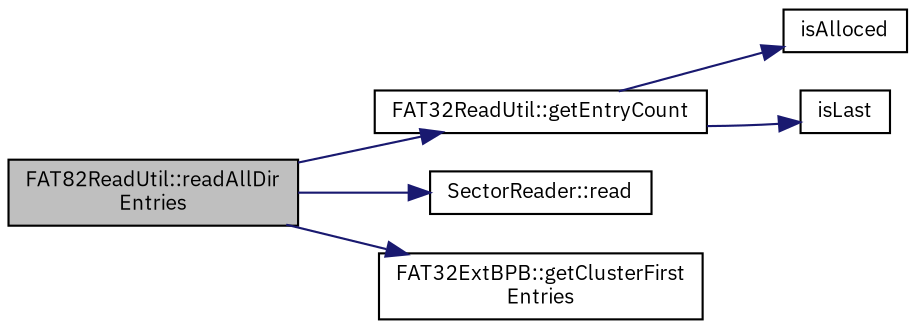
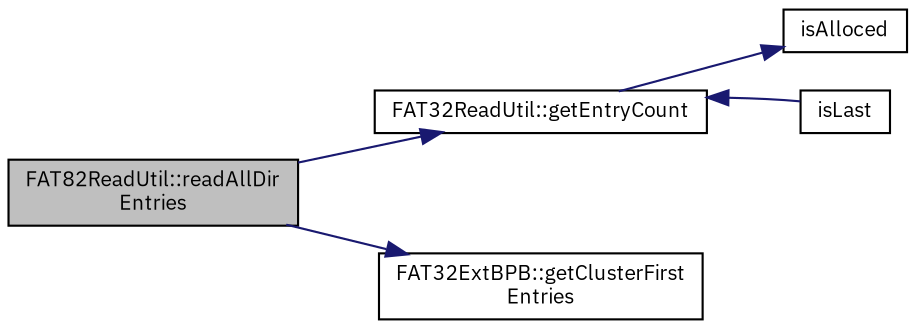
  digraph {
    fontname="IBM Plex Sans"
    rankdir=LR
    node [color=black fillcolor=white fontname="IBM Plex Sans" fontsize=10 shape=record style=filled]
    edge [color=midnightblue fontname="IBM Plex Sans" fontsize=10 labelfontname=Helvetica labelfontsize=10 style=solid]
    n1 [fillcolor=grey75 fontcolor=black height=0.2 label="FAT82ReadUtil::readAllDir\lEntries" width=0.4]
    n2 [height=0.2 label="FAT32ReadUtil::getEntryCount" width=0.4]
-   n3 [height=0.2 label="SectorReader::read" width=0.4]
    n4 [height=0.2 label="FAT32ExtBPB::getClusterFirst\lEntries" width=0.4]
    n5 [height=0.2 label=isAlloced width=0.4]
    n6 [height=0.2 label=isLast width=0.4]
    n1 -> n2
-   n1 -> n3
    n1 -> n4
    n2 -> n5
-   n2 -> n6
+   n6 -> n2
  }
